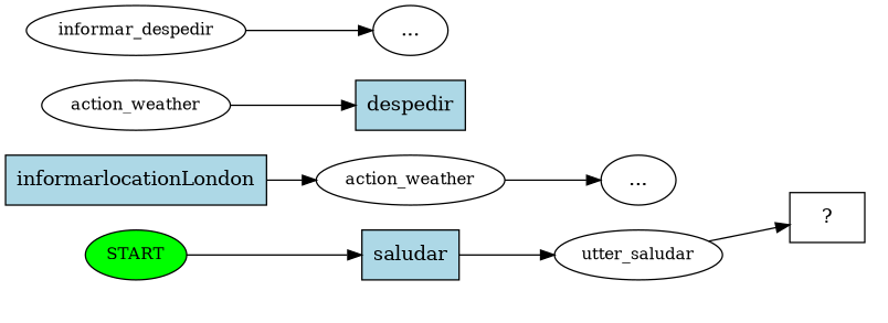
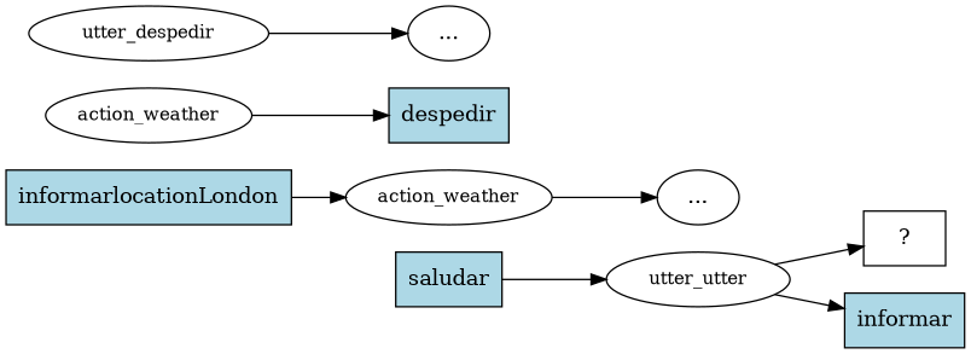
  digraph {
    rankdir=LR
-   n1 [fillcolor=green fontsize=12 label=START style=filled]
    n2 [fillcolor=lightblue label=saludar shape=rect style=filled]
-   n3 [fontsize=12 label=utter_saludar]
+   n3 [fontsize=12 label=utter_utter]
    n4 [label="  ?  " shape=rect]
+   n5 [fillcolor=lightblue label=informar shape=rect style=filled]
    n6 [fillcolor=lightblue label=informarlocationLondon shape=rect style=filled]
    n7 [fontsize=12 label=action_weather]
    n8 [label="..."]
    n9 [fontsize=12 label=action_weather]
    n10 [fillcolor=lightblue label=despedir shape=rect style=filled]
-   n11 [fontsize=12 label=informar_despedir]
+   n11 [fontsize=12 label=utter_despedir]
    n12 [label="..."]
-   n1 -> n2
    n2 -> n3
    n3 -> n4
+   n3 -> n5
    n6 -> n7
    n7 -> n8
    n9 -> n10
    n11 -> n12
  }
